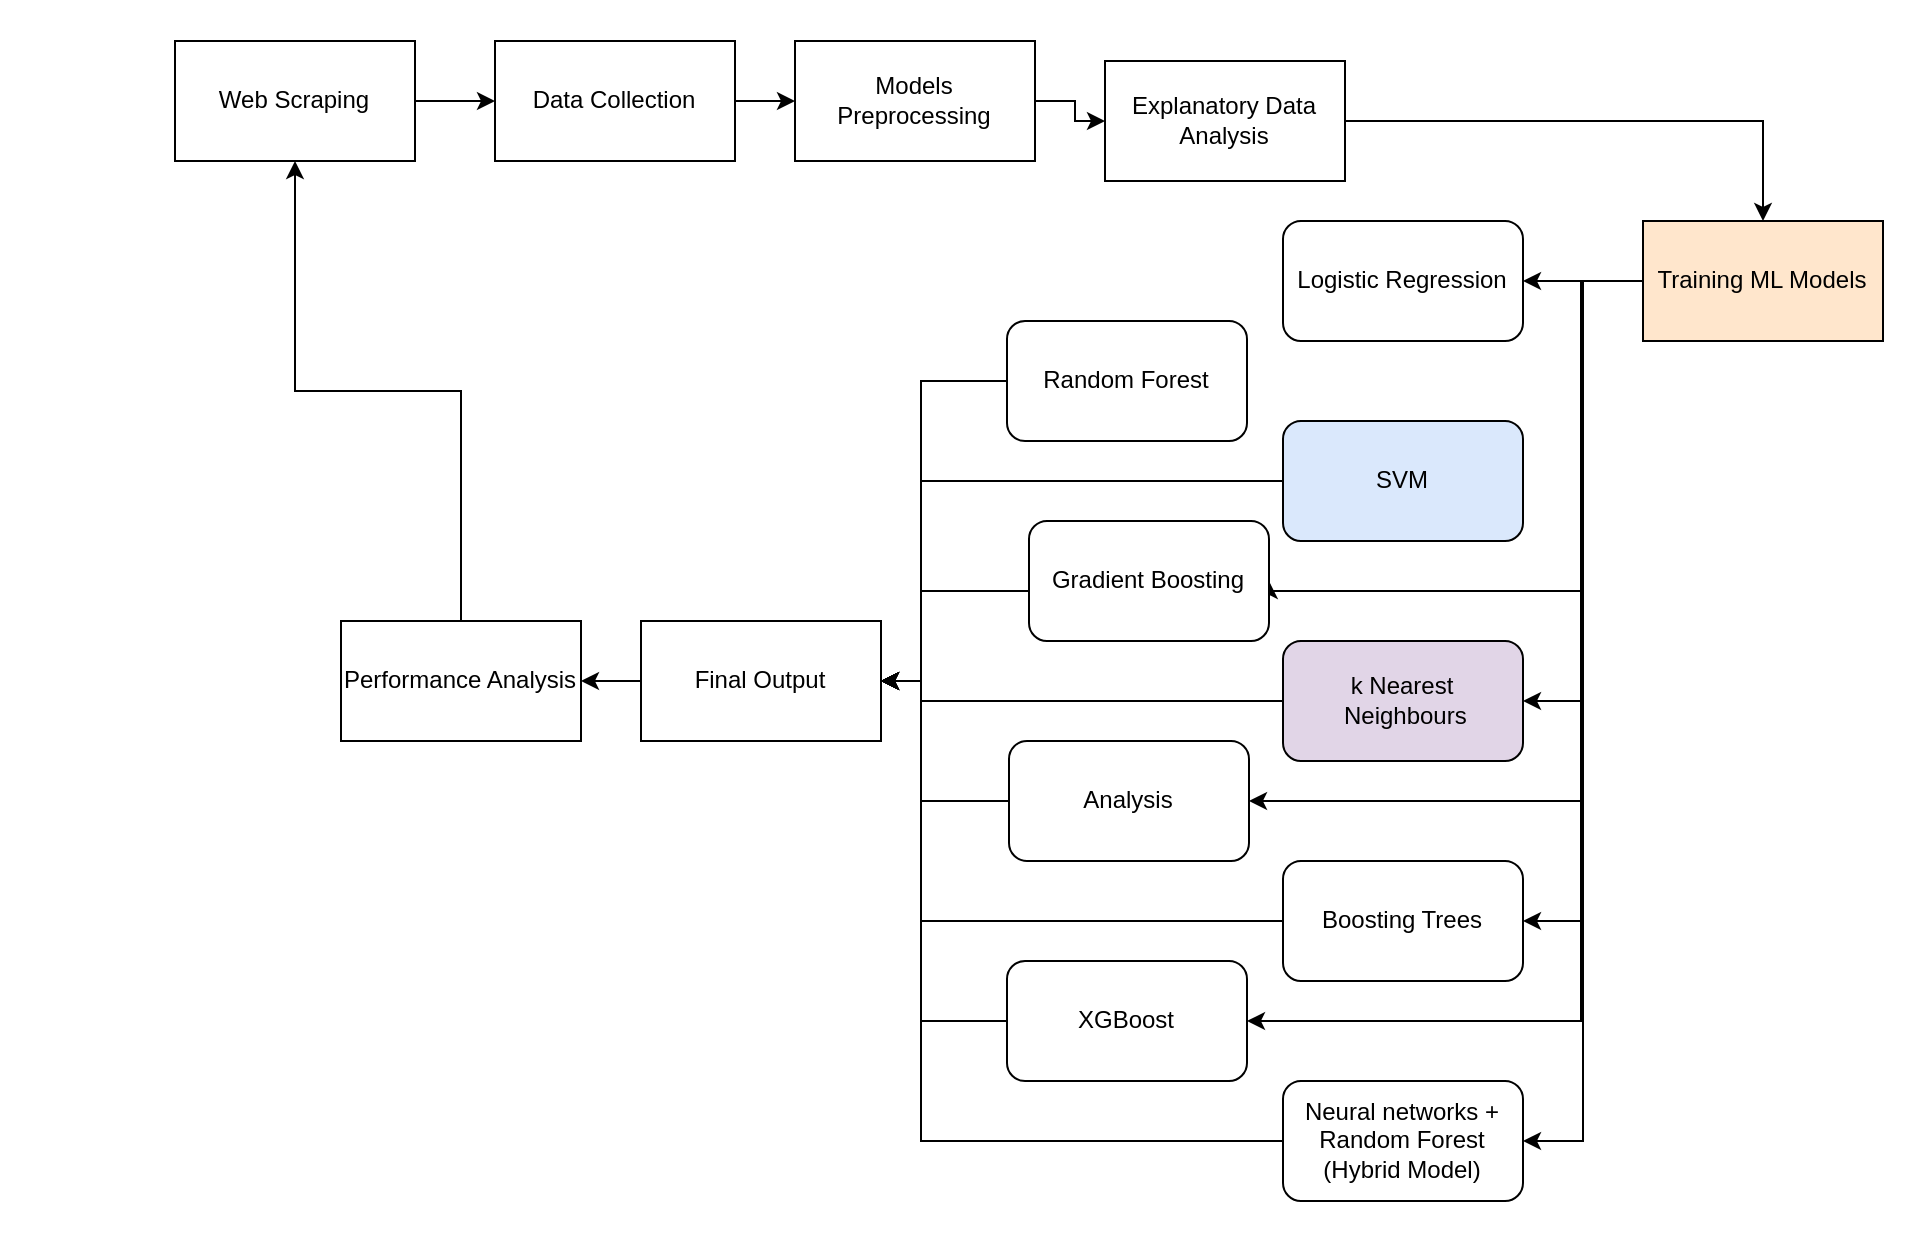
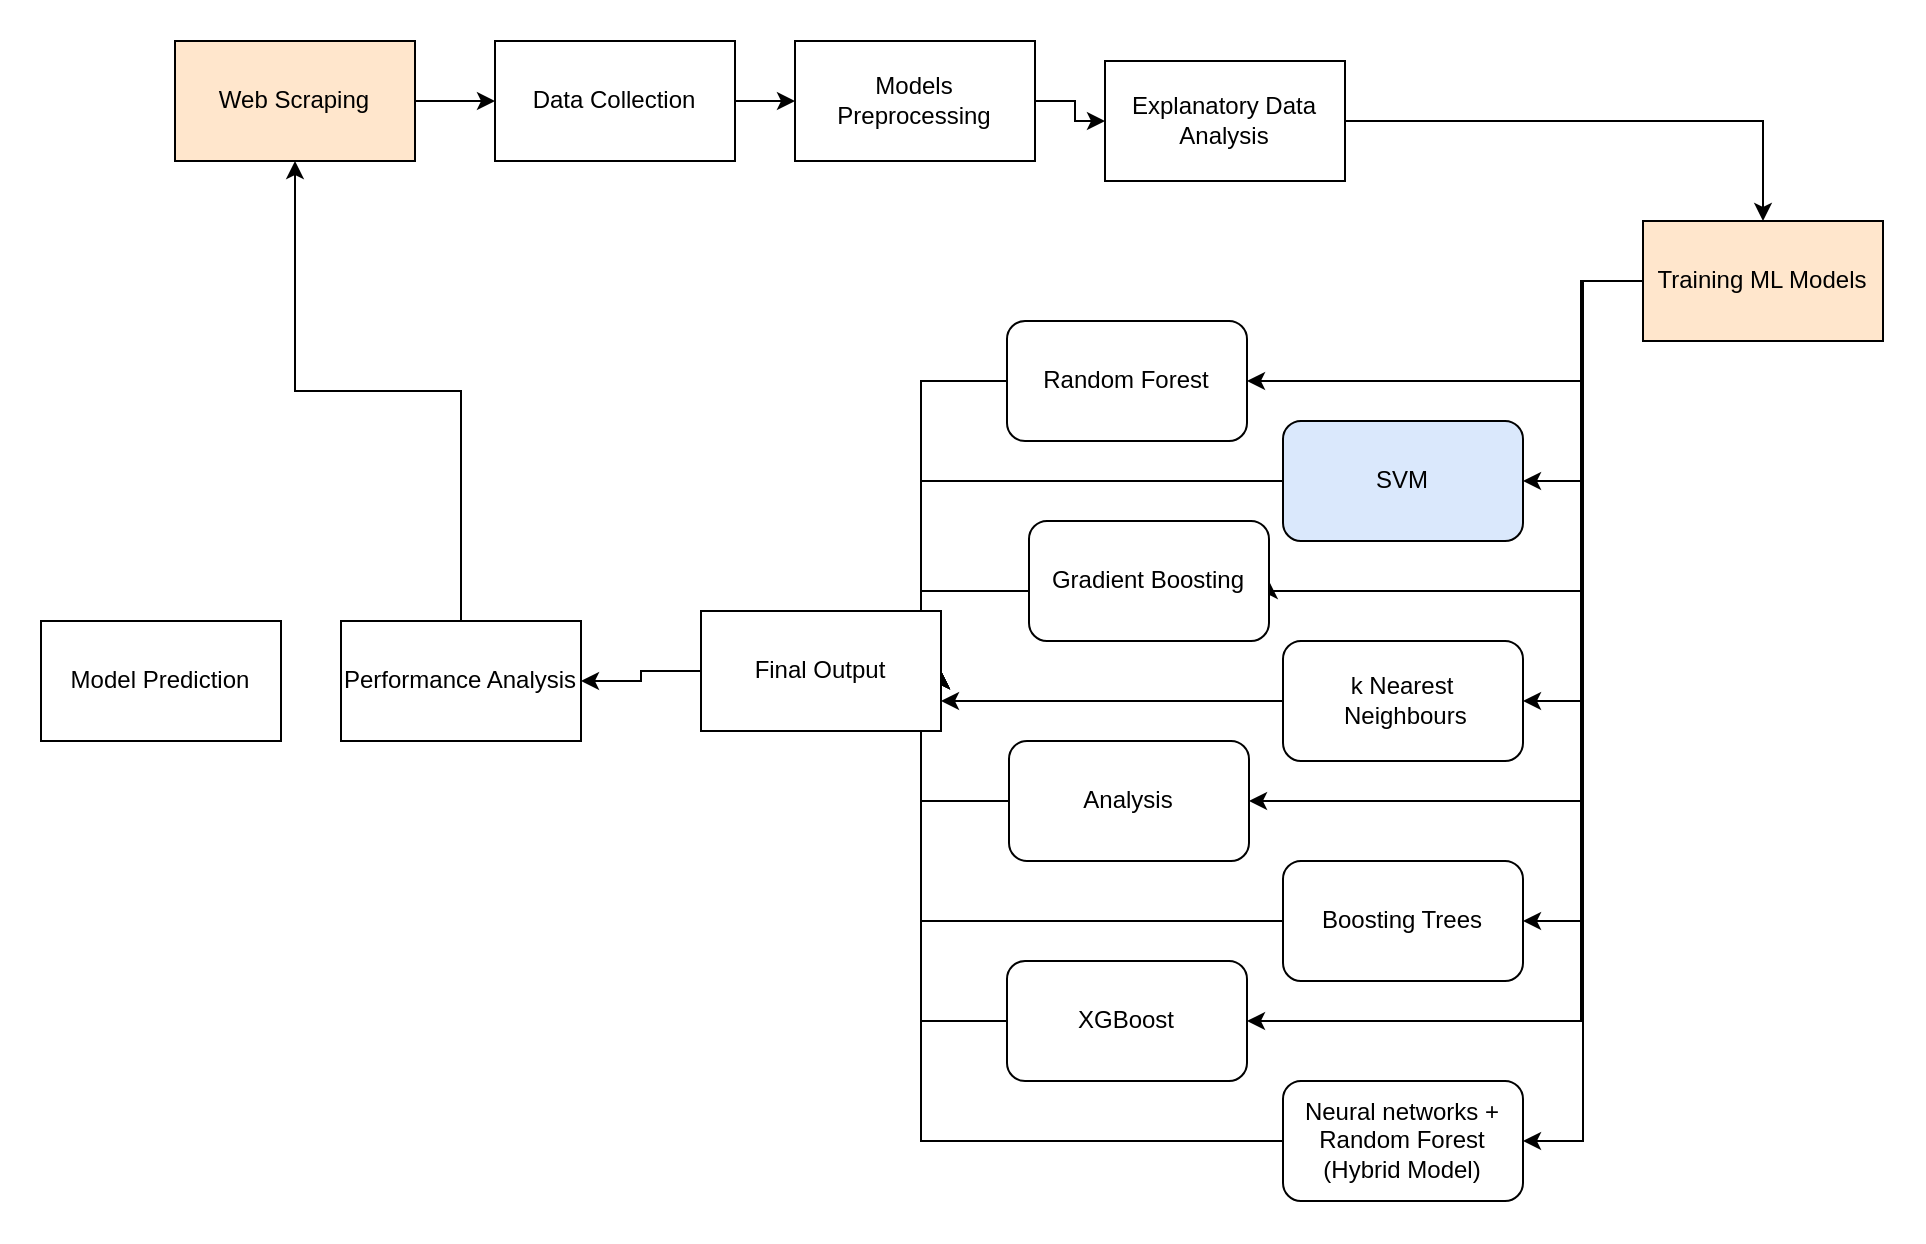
  <mxCell id="0" />
  <mxCell id="1" parent="0" />
  <mxCell id="2" style="edgeStyle=orthogonalEdgeStyle;rounded=0;orthogonalLoop=1;jettySize=auto;html=1;entryX=0;entryY=0.5;entryDx=0;entryDy=0;" edge="1" parent="1" source="3" target="5"><mxGeometry relative="1" as="geometry" /></mxCell>
  <mxCell id="3" value="Data Collection" style="rounded=0;whiteSpace=wrap;html=1;" vertex="1" parent="1"><mxGeometry x="247" y="20" width="120" height="60" as="geometry" /></mxCell>
  <mxCell id="4" style="edgeStyle=orthogonalEdgeStyle;rounded=0;orthogonalLoop=1;jettySize=auto;html=1;entryX=0;entryY=0.5;entryDx=0;entryDy=0;" edge="1" parent="1" source="5" target="9"><mxGeometry relative="1" as="geometry" /></mxCell>
  <mxCell id="5" value="Models Preprocessing" style="rounded=0;whiteSpace=wrap;html=1;" vertex="1" parent="1"><mxGeometry x="397" y="20" width="120" height="60" as="geometry" /></mxCell>
  <mxCell id="6" style="edgeStyle=orthogonalEdgeStyle;rounded=0;orthogonalLoop=1;jettySize=auto;html=1;entryX=0;entryY=0.5;entryDx=0;entryDy=0;" edge="1" parent="1" source="7" target="3"><mxGeometry relative="1" as="geometry" /></mxCell>
- <mxCell id="7" value="Web Scraping" style="rounded=0;whiteSpace=wrap;html=1;" vertex="1" parent="1"><mxGeometry x="87" y="20" width="120" height="60" as="geometry" /></mxCell>
+ <mxCell id="7" value="Web Scraping" style="rounded=0;whiteSpace=wrap;html=1;fillColor=#ffe6cc;" vertex="1" parent="1"><mxGeometry x="87" y="20" width="120" height="60" as="geometry" /></mxCell>
  <mxCell id="8" style="edgeStyle=orthogonalEdgeStyle;rounded=0;orthogonalLoop=1;jettySize=auto;html=1;entryX=0.5;entryY=0;entryDx=0;entryDy=0;" edge="1" parent="1" source="9" target="19"><mxGeometry relative="1" as="geometry" /></mxCell>
  <mxCell id="9" value="Explanatory Data Analysis" style="rounded=0;whiteSpace=wrap;html=1;" vertex="1" parent="1"><mxGeometry x="552" y="30" width="120" height="60" as="geometry" /></mxCell>
- <mxCell id="10" style="edgeStyle=orthogonalEdgeStyle;rounded=0;orthogonalLoop=1;jettySize=auto;html=1;entryX=1;entryY=0.5;entryDx=0;entryDy=0;" edge="1" parent="1" source="19" target="20"><mxGeometry relative="1" as="geometry" /></mxCell>
+ <mxCell id="11" style="edgeStyle=orthogonalEdgeStyle;rounded=0;orthogonalLoop=1;jettySize=auto;html=1;entryX=1;entryY=0.5;entryDx=0;entryDy=0;" edge="1" parent="1" source="19" target="22"><mxGeometry relative="1" as="geometry"><Array as="points"><mxPoint x="790" y="140" /><mxPoint x="790" y="190" /></Array></mxGeometry></mxCell>
+ <mxCell id="12" style="edgeStyle=orthogonalEdgeStyle;rounded=0;orthogonalLoop=1;jettySize=auto;html=1;entryX=1;entryY=0.5;entryDx=0;entryDy=0;" edge="1" parent="1" source="19" target="24"><mxGeometry relative="1" as="geometry" /></mxCell>
  <mxCell id="13" style="edgeStyle=orthogonalEdgeStyle;rounded=0;orthogonalLoop=1;jettySize=auto;html=1;entryX=1;entryY=0.5;entryDx=0;entryDy=0;" edge="1" parent="1" source="19" target="26"><mxGeometry relative="1" as="geometry"><Array as="points"><mxPoint x="790" y="140" /><mxPoint x="790" y="295" /></Array></mxGeometry></mxCell>
  <mxCell id="14" style="edgeStyle=orthogonalEdgeStyle;rounded=0;orthogonalLoop=1;jettySize=auto;html=1;entryX=1;entryY=0.5;entryDx=0;entryDy=0;" edge="1" parent="1" source="19" target="28"><mxGeometry relative="1" as="geometry" /></mxCell>
  <mxCell id="15" style="edgeStyle=orthogonalEdgeStyle;rounded=0;orthogonalLoop=1;jettySize=auto;html=1;entryX=1;entryY=0.5;entryDx=0;entryDy=0;" edge="1" parent="1" source="19" target="30"><mxGeometry relative="1" as="geometry"><Array as="points"><mxPoint x="790" y="140" /><mxPoint x="790" y="400" /></Array></mxGeometry></mxCell>
  <mxCell id="16" style="edgeStyle=orthogonalEdgeStyle;rounded=0;orthogonalLoop=1;jettySize=auto;html=1;entryX=1;entryY=0.5;entryDx=0;entryDy=0;" edge="1" parent="1" source="19" target="32"><mxGeometry relative="1" as="geometry" /></mxCell>
  <mxCell id="17" style="edgeStyle=orthogonalEdgeStyle;rounded=0;orthogonalLoop=1;jettySize=auto;html=1;entryX=1;entryY=0.5;entryDx=0;entryDy=0;" edge="1" parent="1" source="19" target="34"><mxGeometry relative="1" as="geometry"><Array as="points"><mxPoint x="790" y="140" /><mxPoint x="790" y="510" /></Array></mxGeometry></mxCell>
  <mxCell id="18" style="edgeStyle=orthogonalEdgeStyle;rounded=0;orthogonalLoop=1;jettySize=auto;html=1;entryX=1;entryY=0.5;entryDx=0;entryDy=0;" edge="1" parent="1" source="19" target="36"><mxGeometry relative="1" as="geometry" /></mxCell>
  <mxCell id="19" value="Training ML Models" style="rounded=0;whiteSpace=wrap;html=1;fillColor=#ffe6cc;" vertex="1" parent="1"><mxGeometry x="821" y="110" width="120" height="60" as="geometry" /></mxCell>
- <mxCell id="20" value="Logistic Regression" style="rounded=1;whiteSpace=wrap;html=1;" vertex="1" parent="1"><mxGeometry x="641" y="110" width="120" height="60" as="geometry" /></mxCell>
  <mxCell id="21" style="edgeStyle=orthogonalEdgeStyle;rounded=0;orthogonalLoop=1;jettySize=auto;html=1;entryX=1;entryY=0.5;entryDx=0;entryDy=0;" edge="1" parent="1" source="22" target="41"><mxGeometry relative="1" as="geometry"><Array as="points"><mxPoint x="460" y="190" /><mxPoint x="460" y="340" /></Array></mxGeometry></mxCell>
  <mxCell id="22" value="Random Forest" style="rounded=1;whiteSpace=wrap;html=1;" vertex="1" parent="1"><mxGeometry x="503" y="160" width="120" height="60" as="geometry" /></mxCell>
  <mxCell id="23" style="edgeStyle=orthogonalEdgeStyle;rounded=0;orthogonalLoop=1;jettySize=auto;html=1;entryX=1;entryY=0.5;entryDx=0;entryDy=0;endArrow=open;" edge="1" parent="1" source="24" target="41"><mxGeometry relative="1" as="geometry"><Array as="points"><mxPoint x="460" y="240" /><mxPoint x="460" y="340" /></Array></mxGeometry></mxCell>
  <mxCell id="24" value="SVM" style="rounded=1;whiteSpace=wrap;html=1;fillColor=#dae8fc;" vertex="1" parent="1"><mxGeometry x="641" y="210" width="120" height="60" as="geometry" /></mxCell>
  <mxCell id="25" style="edgeStyle=orthogonalEdgeStyle;rounded=0;orthogonalLoop=1;jettySize=auto;html=1;entryX=1;entryY=0.5;entryDx=0;entryDy=0;" edge="1" parent="1" source="26" target="41"><mxGeometry relative="1" as="geometry"><Array as="points"><mxPoint x="460" y="295" /><mxPoint x="460" y="340" /></Array></mxGeometry></mxCell>
  <mxCell id="26" value="Gradient Boosting" style="rounded=1;whiteSpace=wrap;html=1;" vertex="1" parent="1"><mxGeometry x="514" y="260" width="120" height="60" as="geometry" /></mxCell>
  <mxCell id="27" value="" style="edgeStyle=orthogonalEdgeStyle;rounded=0;orthogonalLoop=1;jettySize=auto;html=1;" edge="1" parent="1" source="28" target="41"><mxGeometry relative="1" as="geometry"><Array as="points"><mxPoint x="460" y="350" /><mxPoint x="460" y="340" /></Array></mxGeometry></mxCell>
- <mxCell id="28" value="k Nearest&lt;div&gt;&amp;nbsp;Neighbours&lt;/div&gt;" style="rounded=1;whiteSpace=wrap;html=1;fillColor=#e1d5e7;" vertex="1" parent="1"><mxGeometry x="641" y="320" width="120" height="60" as="geometry" /></mxCell>
+ <mxCell id="28" value="k Nearest&lt;div&gt;&amp;nbsp;Neighbours&lt;/div&gt;" style="rounded=1;whiteSpace=wrap;html=1;" vertex="1" parent="1"><mxGeometry x="641" y="320" width="120" height="60" as="geometry" /></mxCell>
  <mxCell id="29" style="edgeStyle=orthogonalEdgeStyle;rounded=0;orthogonalLoop=1;jettySize=auto;html=1;entryX=1;entryY=0.5;entryDx=0;entryDy=0;" edge="1" parent="1" source="30" target="41"><mxGeometry relative="1" as="geometry"><Array as="points"><mxPoint x="460" y="400" /><mxPoint x="460" y="340" /></Array></mxGeometry></mxCell>
  <mxCell id="30" value="Analysis" style="rounded=1;whiteSpace=wrap;html=1;" vertex="1" parent="1"><mxGeometry x="504" y="370" width="120" height="60" as="geometry" /></mxCell>
  <mxCell id="31" style="edgeStyle=orthogonalEdgeStyle;rounded=0;orthogonalLoop=1;jettySize=auto;html=1;entryX=1;entryY=0.5;entryDx=0;entryDy=0;" edge="1" parent="1" source="32" target="41"><mxGeometry relative="1" as="geometry"><Array as="points"><mxPoint x="460" y="460" /><mxPoint x="460" y="340" /></Array></mxGeometry></mxCell>
  <mxCell id="32" value="Boosting Trees" style="rounded=1;whiteSpace=wrap;html=1;" vertex="1" parent="1"><mxGeometry x="641" y="430" width="120" height="60" as="geometry" /></mxCell>
  <mxCell id="33" style="edgeStyle=orthogonalEdgeStyle;rounded=0;orthogonalLoop=1;jettySize=auto;html=1;entryX=1;entryY=0.5;entryDx=0;entryDy=0;" edge="1" parent="1" source="34" target="41"><mxGeometry relative="1" as="geometry"><Array as="points"><mxPoint x="460" y="510" /><mxPoint x="460" y="340" /></Array></mxGeometry></mxCell>
  <mxCell id="34" value="XGBoost" style="rounded=1;whiteSpace=wrap;html=1;" vertex="1" parent="1"><mxGeometry x="503" y="480" width="120" height="60" as="geometry" /></mxCell>
  <mxCell id="35" style="edgeStyle=orthogonalEdgeStyle;rounded=0;orthogonalLoop=1;jettySize=auto;html=1;entryX=1;entryY=0.5;entryDx=0;entryDy=0;" edge="1" parent="1" source="36" target="41"><mxGeometry relative="1" as="geometry"><Array as="points"><mxPoint x="460" y="570" /><mxPoint x="460" y="340" /></Array></mxGeometry></mxCell>
  <mxCell id="36" value="Neural networks + Random Forest (Hybrid Model)" style="rounded=1;whiteSpace=wrap;html=1;" vertex="1" parent="1"><mxGeometry x="641" y="540" width="120" height="60" as="geometry" /></mxCell>
+ <mxCell id="37" value="Model Prediction" style="rounded=0;whiteSpace=wrap;html=1;" vertex="1" parent="1"><mxGeometry x="20" y="310" width="120" height="60" as="geometry" /></mxCell>
  <mxCell id="38" value="" style="edgeStyle=orthogonalEdgeStyle;rounded=0;orthogonalLoop=1;jettySize=auto;html=1;" edge="1" parent="1" source="39" target="7"><mxGeometry relative="1" as="geometry" /></mxCell>
  <mxCell id="39" value="Performance Analysis" style="rounded=0;whiteSpace=wrap;html=1;" vertex="1" parent="1"><mxGeometry x="170" y="310" width="120" height="60" as="geometry" /></mxCell>
  <mxCell id="40" value="" style="edgeStyle=orthogonalEdgeStyle;rounded=0;orthogonalLoop=1;jettySize=auto;html=1;" edge="1" parent="1" source="41" target="39"><mxGeometry relative="1" as="geometry" /></mxCell>
- <mxCell id="41" value="Final Output" style="rounded=0;whiteSpace=wrap;html=1;" vertex="1" parent="1"><mxGeometry x="320" y="310" width="120" height="60" as="geometry" /></mxCell>
+ <mxCell id="41" value="Final Output" style="rounded=0;whiteSpace=wrap;html=1;" vertex="1" parent="1"><mxGeometry x="350" y="305" width="120" height="60" as="geometry" /></mxCell>
